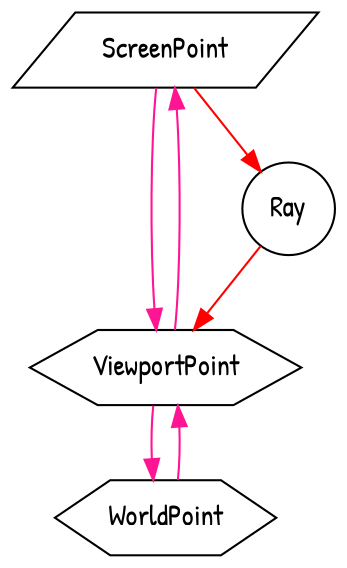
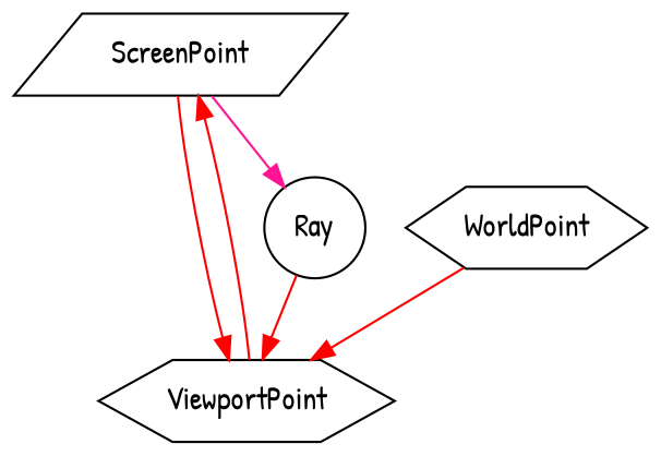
  digraph {
    fontname="Patrick Hand"
    node [fontname="Patrick Hand" shape=hexagon]
    edge [color=red fontname="Patrick Hand"]
    ScreenPoint [shape=parallelogram]
    ViewportPoint
    WorldPoint
    Ray [shape=circle]
-   ScreenPoint -> ViewportPoint [color=deeppink]
-   ScreenPoint -> Ray
-   ViewportPoint -> ScreenPoint [color=deeppink]
-   ViewportPoint -> WorldPoint [color=deeppink]
-   WorldPoint -> ViewportPoint [color=deeppink]
+   ScreenPoint -> ViewportPoint
+   ScreenPoint -> Ray [color=deeppink]
+   ViewportPoint -> ScreenPoint
+   WorldPoint -> ViewportPoint
    Ray -> ViewportPoint
  }
